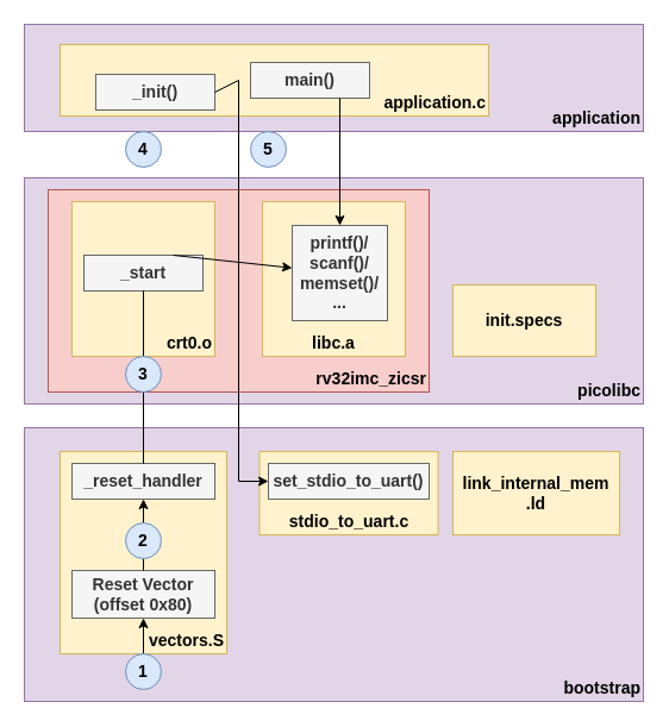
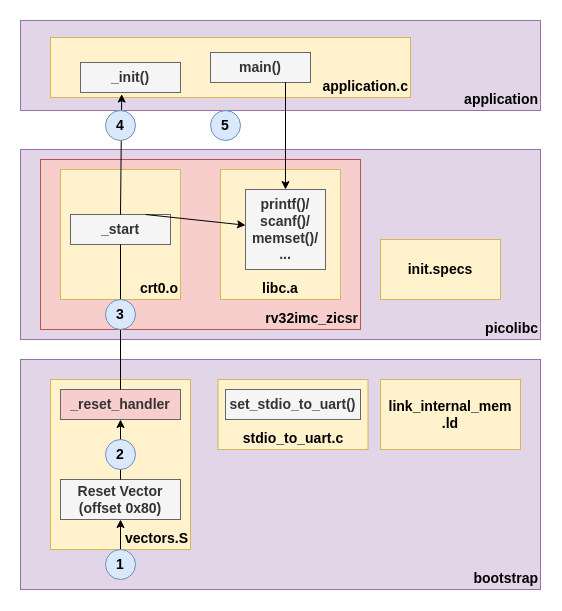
  <mxCell id="0" />
  <mxCell id="1" parent="0" />
  <mxCell id="2" value="application" style="rounded=0;whiteSpace=wrap;html=1;verticalAlign=bottom;align=right;fillColor=#e1d5e7;strokeColor=#9673a6;fontStyle=1;fontSize=14;" vertex="1" parent="1"><mxGeometry x="20" y="20" width="520" height="90" as="geometry" /></mxCell>
  <mxCell id="3" value="application.c" style="rounded=0;whiteSpace=wrap;html=1;verticalAlign=bottom;align=right;fillColor=#fff2cc;strokeColor=#d6b656;fontStyle=1;fontSize=14;" vertex="1" parent="1"><mxGeometry x="50" y="37" width="360" height="60" as="geometry" /></mxCell>
  <mxCell id="4" value="bootstrap" style="rounded=0;whiteSpace=wrap;html=1;verticalAlign=bottom;align=right;fillColor=#e1d5e7;strokeColor=#9673a6;fontStyle=1;fontSize=14;" vertex="1" parent="1"><mxGeometry x="20" y="359" width="520" height="230" as="geometry" /></mxCell>
  <mxCell id="5" value="vectors.S" style="rounded=0;whiteSpace=wrap;html=1;verticalAlign=bottom;align=right;fillColor=#fff2cc;strokeColor=#d6b656;fontStyle=1;fontSize=14;" vertex="1" parent="1"><mxGeometry x="50" y="379" width="140" height="170" as="geometry" /></mxCell>
  <mxCell id="6" value="link_internal_mem&lt;br&gt;.ld" style="rounded=0;whiteSpace=wrap;html=1;verticalAlign=middle;fillColor=#fff2cc;strokeColor=#d6b656;fontStyle=1;fontSize=14;" vertex="1" parent="1"><mxGeometry x="380" y="379" width="140" height="70" as="geometry" /></mxCell>
  <mxCell id="7" value="stdio_to_uart.c" style="rounded=0;whiteSpace=wrap;html=1;verticalAlign=bottom;fillColor=#fff2cc;strokeColor=#d6b656;fontStyle=1;fontSize=14;" vertex="1" parent="1"><mxGeometry x="217.5" y="379" width="150" height="70" as="geometry" /></mxCell>
  <mxCell id="8" value="picolibc" style="rounded=0;whiteSpace=wrap;html=1;verticalAlign=bottom;align=right;fillColor=#e1d5e7;strokeColor=#9673a6;fontStyle=1;fontSize=14;" vertex="1" parent="1"><mxGeometry x="20" y="149" width="520" height="190" as="geometry" /></mxCell>
  <mxCell id="9" value="rv32imc_zicsr" style="rounded=0;whiteSpace=wrap;html=1;verticalAlign=bottom;align=right;fillColor=#f8cecc;strokeColor=#b85450;fontStyle=1;fontSize=14;" vertex="1" parent="1"><mxGeometry x="40" y="159" width="320" height="170" as="geometry" /></mxCell>
  <mxCell id="10" value="init.specs" style="rounded=0;whiteSpace=wrap;html=1;verticalAlign=middle;fillColor=#fff2cc;strokeColor=#d6b656;fontStyle=1;fontSize=14;" vertex="1" parent="1"><mxGeometry x="380" y="239" width="120" height="60" as="geometry" /></mxCell>
  <mxCell id="11" value="crt0.o" style="rounded=0;whiteSpace=wrap;html=1;verticalAlign=bottom;align=right;fillColor=#fff2cc;strokeColor=#d6b656;fontStyle=1;fontSize=14;" vertex="1" parent="1"><mxGeometry x="60" y="169" width="120" height="130" as="geometry" /></mxCell>
  <mxCell id="12" value="libc.a" style="rounded=0;whiteSpace=wrap;html=1;verticalAlign=bottom;fillColor=#fff2cc;strokeColor=#d6b656;fontStyle=1;fontSize=14;" vertex="1" parent="1"><mxGeometry x="220" y="169" width="120" height="130" as="geometry" /></mxCell>
  <mxCell id="13" value="main()" style="rounded=0;whiteSpace=wrap;html=1;fillColor=#f5f5f5;strokeColor=#666666;fontColor=#333333;fontStyle=1;fontSize=14;" vertex="1" parent="1"><mxGeometry x="210" y="52" width="100" height="30" as="geometry" /></mxCell>
  <mxCell id="14" value="_init()" style="rounded=0;whiteSpace=wrap;html=1;fillColor=#f5f5f5;strokeColor=#666666;fontColor=#333333;fontStyle=1;fontSize=14;" vertex="1" parent="1"><mxGeometry x="80" y="62" width="100" height="30" as="geometry" /></mxCell>
  <mxCell id="15" value="_start" style="rounded=0;whiteSpace=wrap;html=1;fillColor=#f5f5f5;strokeColor=#666666;fontColor=#333333;fontStyle=1;fontSize=14;" vertex="1" parent="1"><mxGeometry x="70" y="214" width="100" height="30" as="geometry" /></mxCell>
- <mxCell id="16" value="_reset_handler" style="rounded=0;whiteSpace=wrap;html=1;fillColor=#f5f5f5;strokeColor=#666666;fontColor=#333333;fontStyle=1;fontSize=14;" vertex="1" parent="1"><mxGeometry x="60" y="389" width="120" height="30" as="geometry" /></mxCell>
+ <mxCell id="16" value="_reset_handler" style="rounded=0;whiteSpace=wrap;html=1;fillColor=#f8cecc;strokeColor=#666666;fontColor=#333333;fontStyle=1;fontSize=14;" vertex="1" parent="1"><mxGeometry x="60" y="389" width="120" height="30" as="geometry" /></mxCell>
  <mxCell id="17" value="Reset Vector&lt;br style=&quot;font-size: 14px;&quot;&gt;(offset 0x80)" style="rounded=0;whiteSpace=wrap;html=1;fillColor=#f5f5f5;strokeColor=#666666;fontColor=#333333;fontStyle=1;fontSize=14;" vertex="1" parent="1"><mxGeometry x="60" y="479" width="120" height="40" as="geometry" /></mxCell>
  <mxCell id="18" value="" style="endArrow=classic;html=1;rounded=0;entryX=0.5;entryY=1;entryDx=0;entryDy=0;fontStyle=1;fontSize=14;" edge="1" parent="1" target="17"><mxGeometry width="50" height="50" relative="1" as="geometry"><mxPoint x="120" y="569" as="sourcePoint" /><mxPoint x="160" y="539" as="targetPoint" /></mxGeometry></mxCell>
  <mxCell id="19" value="" style="endArrow=classic;html=1;rounded=0;entryX=0.5;entryY=1;entryDx=0;entryDy=0;exitX=0.5;exitY=0;exitDx=0;exitDy=0;fontStyle=1;fontSize=14;" edge="1" parent="1" source="17" target="16"><mxGeometry width="50" height="50" relative="1" as="geometry"><mxPoint x="-40" y="459" as="sourcePoint" /><mxPoint x="10" y="409" as="targetPoint" /></mxGeometry></mxCell>
  <mxCell id="20" value="" style="endArrow=none;html=1;rounded=0;entryX=0.5;entryY=1;entryDx=0;entryDy=0;exitX=0.5;exitY=0;exitDx=0;exitDy=0;fontStyle=1;fontSize=14;" edge="1" parent="1" source="16" target="15"><mxGeometry width="50" height="50" relative="1" as="geometry"><mxPoint x="-70" y="369" as="sourcePoint" /><mxPoint x="-20" y="319" as="targetPoint" /></mxGeometry></mxCell>
+ <mxCell id="21" value="" style="endArrow=classic;html=1;rounded=0;entryX=0.412;entryY=1.053;entryDx=0;entryDy=0;exitX=0.5;exitY=0;exitDx=0;exitDy=0;entryPerimeter=0;fontStyle=1;fontSize=14;" edge="1" parent="1" source="15" target="14"><mxGeometry width="50" height="50" relative="1" as="geometry"><mxPoint x="-80" y="239" as="sourcePoint" /><mxPoint x="-30" y="189" as="targetPoint" /></mxGeometry></mxCell>
  <mxCell id="22" value="" style="endArrow=classic;html=1;rounded=0;exitX=0.75;exitY=0;exitDx=0;exitDy=0;fontStyle=1;fontSize=14;" edge="1" parent="1" source="15" target="30"><mxGeometry width="50" height="50" relative="1" as="geometry"><mxPoint x="180" y="239" as="sourcePoint" /><mxPoint x="230" y="189" as="targetPoint" /></mxGeometry></mxCell>
  <mxCell id="23" value="1" style="ellipse;whiteSpace=wrap;html=1;aspect=fixed;fillColor=#dae8fc;strokeColor=#6c8ebf;fontStyle=1;fontSize=14;connectable=0;" vertex="1" parent="1"><mxGeometry x="105" y="549" width="30" height="30" as="geometry" /></mxCell>
  <mxCell id="24" value="2" style="ellipse;whiteSpace=wrap;html=1;aspect=fixed;fillColor=#dae8fc;strokeColor=#6c8ebf;fontStyle=1;fontSize=14;connectable=0;" vertex="1" parent="1"><mxGeometry x="105" y="439" width="30" height="30" as="geometry" /></mxCell>
  <mxCell id="25" value="3" style="ellipse;whiteSpace=wrap;html=1;aspect=fixed;fillColor=#dae8fc;strokeColor=#6c8ebf;fontStyle=1;fontSize=14;connectable=0;" vertex="1" parent="1"><mxGeometry x="105" y="299" width="30" height="30" as="geometry" /></mxCell>
  <mxCell id="26" value="4" style="ellipse;whiteSpace=wrap;html=1;aspect=fixed;fillColor=#dae8fc;strokeColor=#6c8ebf;fontStyle=1;fontSize=14;connectable=0;" vertex="1" parent="1"><mxGeometry x="105" y="110" width="30" height="30" as="geometry" /></mxCell>
  <mxCell id="27" value="" style="endArrow=classic;html=1;rounded=0;exitX=0.75;exitY=1;exitDx=0;exitDy=0;fontStyle=1;fontSize=14;startArrow=none;" edge="1" parent="1" source="30"><mxGeometry width="50" height="50" relative="1" as="geometry"><mxPoint x="-110" y="309" as="sourcePoint" /><mxPoint x="285" y="239" as="targetPoint" /></mxGeometry></mxCell>
- <mxCell id="28" value="" style="endArrow=classic;html=1;rounded=0;exitX=1;exitY=0.5;exitDx=0;exitDy=0;fontStyle=1;fontSize=14;entryX=0;entryY=0.5;entryDx=0;entryDy=0;" edge="1" parent="1" source="14" target="29"><mxGeometry width="50" height="50" relative="1" as="geometry"><mxPoint x="-60" y="389" as="sourcePoint" /><mxPoint x="230" y="589" as="targetPoint" /><Array as="points"><mxPoint x="200" y="67" /><mxPoint x="200" y="404" /></Array></mxGeometry></mxCell>
  <mxCell id="29" value="set_stdio_to_uart()" style="rounded=0;whiteSpace=wrap;html=1;fillColor=#f5f5f5;strokeColor=#666666;fontStyle=1;fontSize=14;fontColor=#333333;" vertex="1" parent="1"><mxGeometry x="225" y="389" width="135" height="30" as="geometry" /></mxCell>
  <mxCell id="30" value="printf()/&lt;br&gt;scanf()/&lt;br&gt;memset()/&lt;br&gt;..." style="rounded=0;whiteSpace=wrap;html=1;fontSize=14;fontStyle=1;fillColor=#f5f5f5;fontColor=#333333;strokeColor=#666666;" vertex="1" parent="1"><mxGeometry x="245" y="189" width="80" height="80" as="geometry" /></mxCell>
  <mxCell id="31" value="" style="endArrow=classic;html=1;rounded=0;fontSize=14;exitX=0.75;exitY=1;exitDx=0;exitDy=0;entryX=0.5;entryY=0;entryDx=0;entryDy=0;" edge="1" parent="1" source="13" target="30"><mxGeometry width="50" height="50" relative="1" as="geometry"><mxPoint x="640" y="129" as="sourcePoint" /><mxPoint x="690" y="79" as="targetPoint" /></mxGeometry></mxCell>
  <mxCell id="32" value="5" style="ellipse;whiteSpace=wrap;html=1;aspect=fixed;fillColor=#dae8fc;strokeColor=#6c8ebf;fontStyle=1;fontSize=14;connectable=0;" vertex="1" parent="1"><mxGeometry x="210" y="110" width="30" height="30" as="geometry" /></mxCell>
